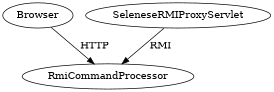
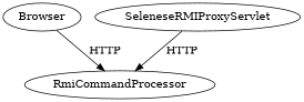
  digraph {
    Browser
    RmiCommandProcessor
    SeleneseRMIProxyServlet
    Browser -> RmiCommandProcessor [label=" HTTP"]
-   SeleneseRMIProxyServlet -> RmiCommandProcessor [label=" RMI"]
+   SeleneseRMIProxyServlet -> RmiCommandProcessor [label=" HTTP"]
  }
